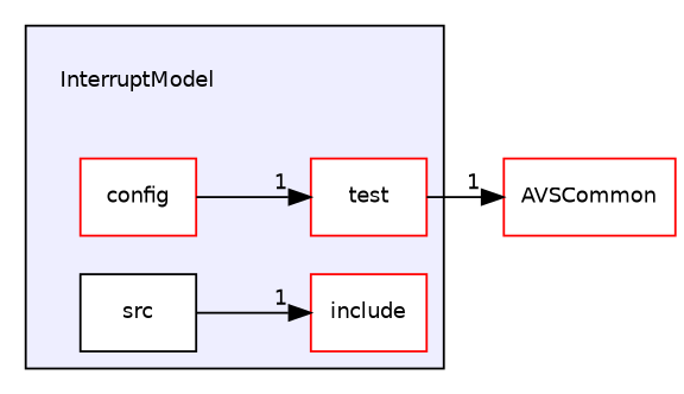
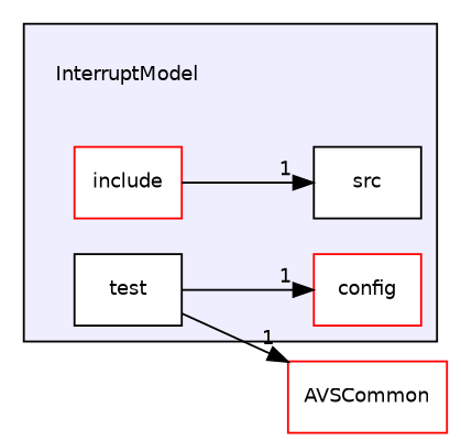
  digraph {
    compound=true
    rankdir=LR
    node [fontname=Helvetica fontsize=10 shape=box color=red fillcolor=white style=filled]
    edge [headlabel=1 labeldistance=1.5 labelfontname=Helvetica labelfontsize=10]
    n1 [label=InterruptModel shape=plaintext color="" fillcolor="" style=""]
    n2 [label=config]
    n3 [label=include]
    n4 [color=black label=src]
-   n5 [label=test]
+   n5 [color=black label=test]
    n6 [label=AVSCommon]
    subgraph cluster_1 {
      bgcolor="#eeeeff"
      pencolor=black
      n1
      n2
      n3
      n4
      n5
    }
-   n4 -> n3
-   n2 -> n5
+   n3 -> n4
+   n5 -> n2
    n5 -> n6
  }
